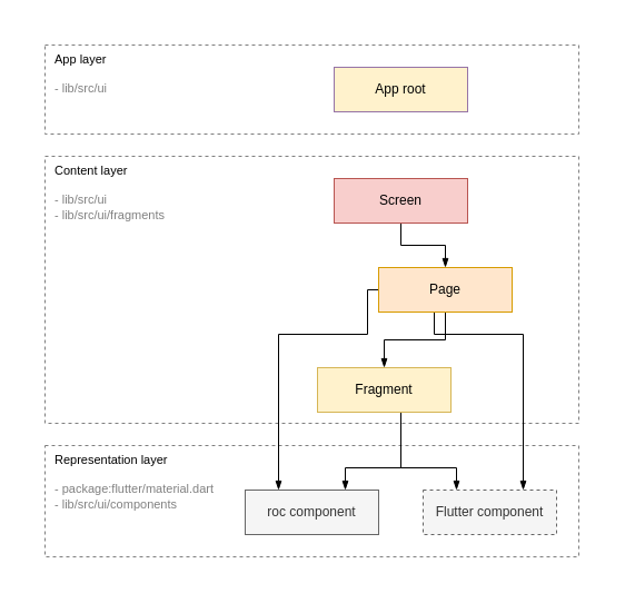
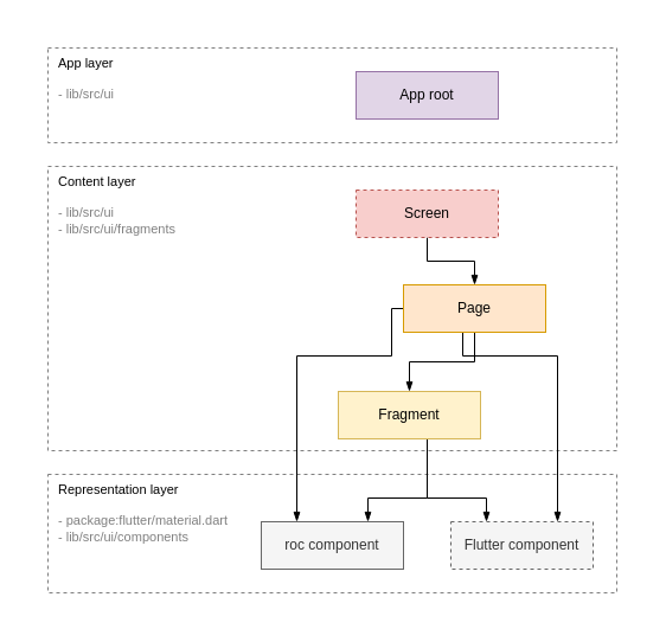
  <mxCell id="0" />
  <mxCell id="1" parent="0" />
  <mxCell id="2" value="" style="rounded=0;whiteSpace=wrap;html=1;fontFamily=Helvetica;fontSize=11;fontColor=default;labelBackgroundColor=default;strokeColor=none;" vertex="1" parent="1"><mxGeometry x="20" y="20" width="520" height="500" as="geometry" /></mxCell>
  <mxCell id="3" value="App layer&lt;div&gt;&lt;span style=&quot;color: rgb(128, 128, 128);&quot;&gt;&lt;br&gt;&lt;/span&gt;&lt;/div&gt;&lt;div&gt;&lt;span style=&quot;color: rgb(128, 128, 128);&quot;&gt;- lib/src/ui&lt;/span&gt;&lt;br&gt;&lt;/div&gt;" style="html=1;whiteSpace=wrap;fontFamily=Helvetica;fontSize=11;fontColor=default;labelBackgroundColor=default;dashed=1;strokeColor=#808080;align=left;verticalAlign=top;spacingLeft=7;fillColor=none;" vertex="1" parent="1"><mxGeometry x="40" y="40" width="480" height="80" as="geometry" /></mxCell>
  <mxCell id="4" value="Representation layer&lt;div&gt;&lt;br&gt;&lt;/div&gt;&lt;div&gt;&lt;font color=&quot;#808080&quot;&gt;-&amp;nbsp;package:flutter/material.dart&lt;/font&gt;&lt;/div&gt;&lt;div&gt;&lt;span style=&quot;color: rgb(128, 128, 128);&quot;&gt;- lib/src/ui/components&lt;/span&gt;&lt;br&gt;&lt;/div&gt;" style="html=1;whiteSpace=wrap;fontFamily=Helvetica;fontSize=11;fontColor=default;labelBackgroundColor=default;dashed=1;strokeColor=#808080;align=left;verticalAlign=top;spacingLeft=7;fillColor=none;" vertex="1" parent="1"><mxGeometry x="40" y="400" width="480" height="100" as="geometry" /></mxCell>
  <mxCell id="5" value="Content layer&lt;div&gt;&lt;br&gt;&lt;/div&gt;&lt;div&gt;&lt;span style=&quot;color: rgb(128, 128, 128);&quot;&gt;- lib/src/ui&lt;/span&gt;&lt;br&gt;&lt;/div&gt;&lt;div&gt;&lt;span style=&quot;color: rgb(128, 128, 128);&quot;&gt;- lib/src/ui/fragments&lt;/span&gt;&lt;span style=&quot;color: rgb(128, 128, 128);&quot;&gt;&lt;br&gt;&lt;/span&gt;&lt;/div&gt;" style="html=1;whiteSpace=wrap;fontFamily=Helvetica;fontSize=11;fontColor=default;labelBackgroundColor=default;dashed=1;strokeColor=#808080;align=left;verticalAlign=top;spacingLeft=7;fillColor=none;" vertex="1" parent="1"><mxGeometry x="40" y="140" width="480" height="240" as="geometry" /></mxCell>
- <mxCell id="6" value="App root" style="html=1;whiteSpace=wrap;fillColor=#fff2cc;strokeColor=#9673a6;" vertex="1" parent="1"><mxGeometry x="300" y="60" width="120" height="40" as="geometry" /></mxCell>
+ <mxCell id="6" value="App root" style="html=1;whiteSpace=wrap;fillColor=#e1d5e7;strokeColor=#9673a6;" vertex="1" parent="1"><mxGeometry x="300" y="60" width="120" height="40" as="geometry" /></mxCell>
  <mxCell id="7" style="edgeStyle=orthogonalEdgeStyle;shape=connector;rounded=0;orthogonalLoop=1;jettySize=auto;html=1;strokeColor=default;align=center;verticalAlign=middle;fontFamily=Helvetica;fontSize=11;fontColor=default;labelBackgroundColor=default;endArrow=blockThin;endFill=1;" edge="1" parent="1" source="8" target="12"><mxGeometry relative="1" as="geometry" /></mxCell>
- <mxCell id="8" value="Screen" style="html=1;whiteSpace=wrap;fillColor=#f8cecc;strokeColor=#b85450;" vertex="1" parent="1"><mxGeometry x="300" y="160" width="120" height="40" as="geometry" /></mxCell>
+ <mxCell id="8" value="Screen" style="html=1;whiteSpace=wrap;fillColor=#f8cecc;strokeColor=#b85450;dashed=1;" vertex="1" parent="1"><mxGeometry x="300" y="160" width="120" height="40" as="geometry" /></mxCell>
  <mxCell id="9" style="edgeStyle=orthogonalEdgeStyle;shape=connector;rounded=0;orthogonalLoop=1;jettySize=auto;html=1;strokeColor=default;align=center;verticalAlign=middle;fontFamily=Helvetica;fontSize=11;fontColor=default;labelBackgroundColor=default;endArrow=blockThin;endFill=1;" edge="1" parent="1" source="12" target="15"><mxGeometry relative="1" as="geometry" /></mxCell>
  <mxCell id="10" style="edgeStyle=orthogonalEdgeStyle;shape=connector;rounded=0;orthogonalLoop=1;jettySize=auto;html=1;entryX=0.75;entryY=0;entryDx=0;entryDy=0;strokeColor=default;align=center;verticalAlign=middle;fontFamily=Helvetica;fontSize=11;fontColor=default;labelBackgroundColor=default;endArrow=blockThin;endFill=1;" edge="1" parent="1" source="12" target="17"><mxGeometry relative="1" as="geometry"><Array as="points"><mxPoint x="390" y="300" /><mxPoint x="470" y="300" /></Array></mxGeometry></mxCell>
  <mxCell id="11" style="edgeStyle=orthogonalEdgeStyle;shape=connector;rounded=0;orthogonalLoop=1;jettySize=auto;html=1;entryX=0.25;entryY=0;entryDx=0;entryDy=0;strokeColor=default;align=center;verticalAlign=middle;fontFamily=Helvetica;fontSize=11;fontColor=default;labelBackgroundColor=default;endArrow=blockThin;endFill=1;" edge="1" parent="1" source="12" target="16"><mxGeometry relative="1" as="geometry"><Array as="points"><mxPoint x="330" y="300" /><mxPoint x="250" y="300" /></Array></mxGeometry></mxCell>
  <mxCell id="12" value="Page" style="html=1;whiteSpace=wrap;fillColor=#ffe6cc;strokeColor=#d79b00;" vertex="1" parent="1"><mxGeometry x="340" y="240" width="120" height="40" as="geometry" /></mxCell>
  <mxCell id="13" style="edgeStyle=orthogonalEdgeStyle;shape=connector;rounded=0;orthogonalLoop=1;jettySize=auto;html=1;entryX=0.75;entryY=0;entryDx=0;entryDy=0;strokeColor=default;align=center;verticalAlign=middle;fontFamily=Helvetica;fontSize=11;fontColor=default;labelBackgroundColor=default;endArrow=blockThin;endFill=1;" edge="1" parent="1" source="15" target="16"><mxGeometry relative="1" as="geometry"><Array as="points"><mxPoint x="360" y="420" /><mxPoint x="310" y="420" /></Array></mxGeometry></mxCell>
  <mxCell id="14" style="edgeStyle=orthogonalEdgeStyle;shape=connector;rounded=0;orthogonalLoop=1;jettySize=auto;html=1;entryX=0.25;entryY=0;entryDx=0;entryDy=0;strokeColor=default;align=center;verticalAlign=middle;fontFamily=Helvetica;fontSize=11;fontColor=default;labelBackgroundColor=default;endArrow=blockThin;endFill=1;" edge="1" parent="1" source="15" target="17"><mxGeometry relative="1" as="geometry"><Array as="points"><mxPoint x="360" y="420" /><mxPoint x="410" y="420" /></Array></mxGeometry></mxCell>
  <mxCell id="15" value="Fragment" style="html=1;whiteSpace=wrap;fillColor=#fff2cc;strokeColor=#d6b656;" vertex="1" parent="1"><mxGeometry x="285" y="330" width="120" height="40" as="geometry" /></mxCell>
  <mxCell id="16" value="roc component" style="html=1;whiteSpace=wrap;fillColor=#f5f5f5;strokeColor=#666666;fontColor=#333333;" vertex="1" parent="1"><mxGeometry x="220" y="440" width="120" height="40" as="geometry" /></mxCell>
  <mxCell id="17" value="Flutter component" style="html=1;whiteSpace=wrap;fillColor=#f5f5f5;strokeColor=#666666;fontColor=#333333;dashed=1;" vertex="1" parent="1"><mxGeometry x="380" y="440" width="120" height="40" as="geometry" /></mxCell>
